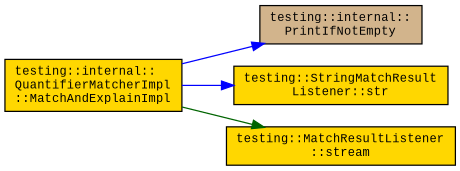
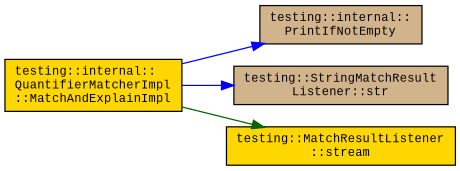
  digraph {
    rankdir=LR
    fontname="Liberation Mono"
    node [color=black fillcolor=gold fontname="Liberation Mono" fontsize=10 shape=record style=filled]
    edge [color=blue fontname="Liberation Mono" fontsize=10 labelfontname=Helvetica labelfontsize=10 style=solid]
    n1 [fontcolor=black height=0.2 label="testing::internal::\lQuantifierMatcherImpl\l::MatchAndExplainImpl" width=0.4]
    n2 [fillcolor=tan height=0.2 label="testing::internal::\lPrintIfNotEmpty" width=0.4]
-   n3 [height=0.2 label="testing::StringMatchResult\lListener::str" width=0.4]
+   n3 [fillcolor=tan height=0.2 label="testing::StringMatchResult\lListener::str" width=0.4]
    n4 [height=0.2 label="testing::MatchResultListener\l::stream" width=0.4]
    n1 -> n2
    n1 -> n3
    n1 -> n4 [color=darkgreen]
  }
